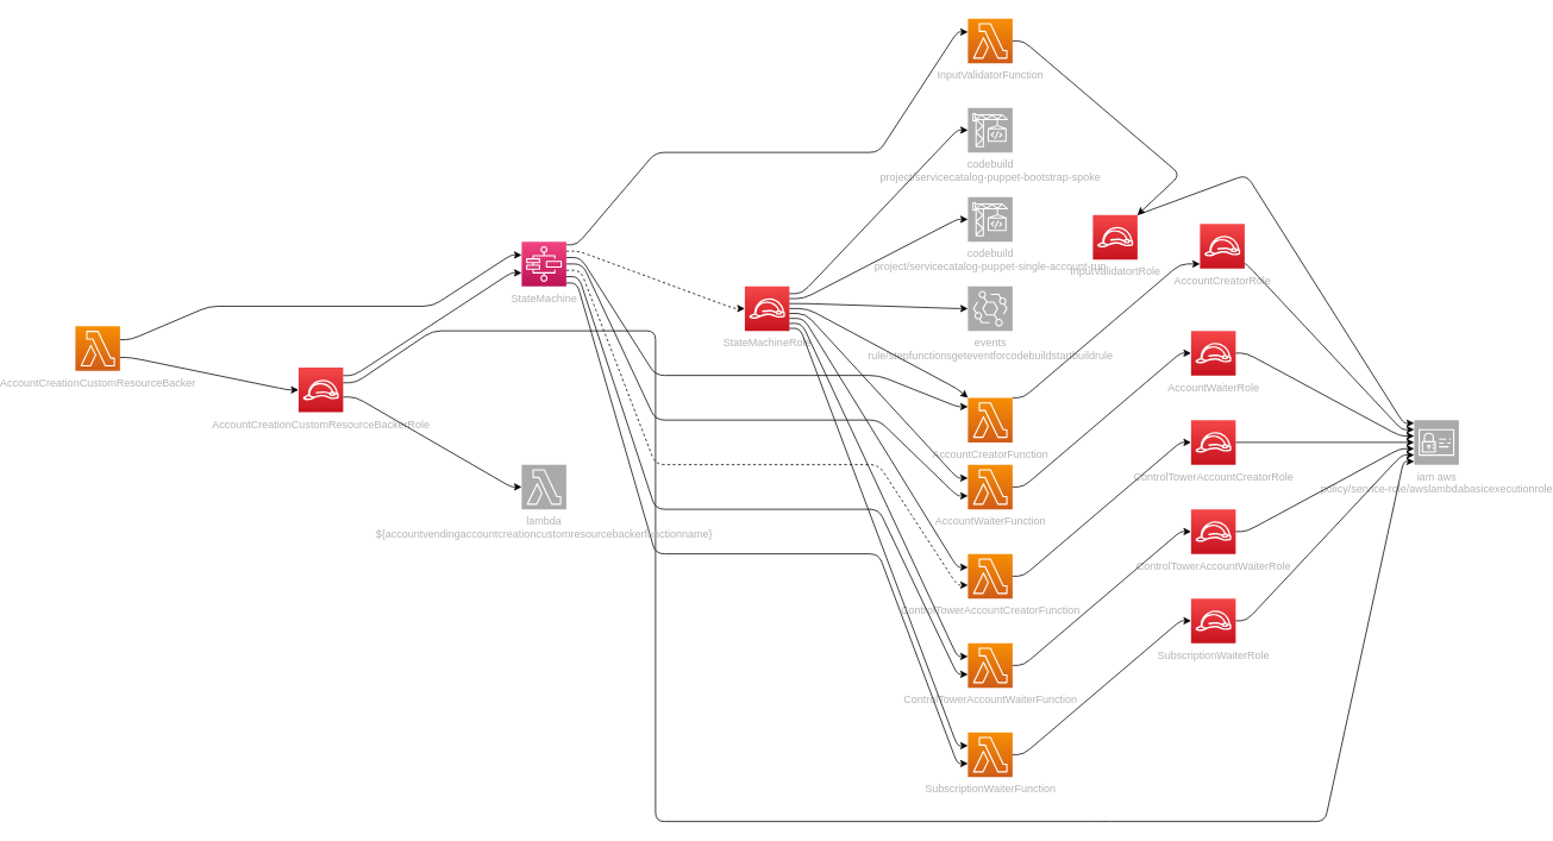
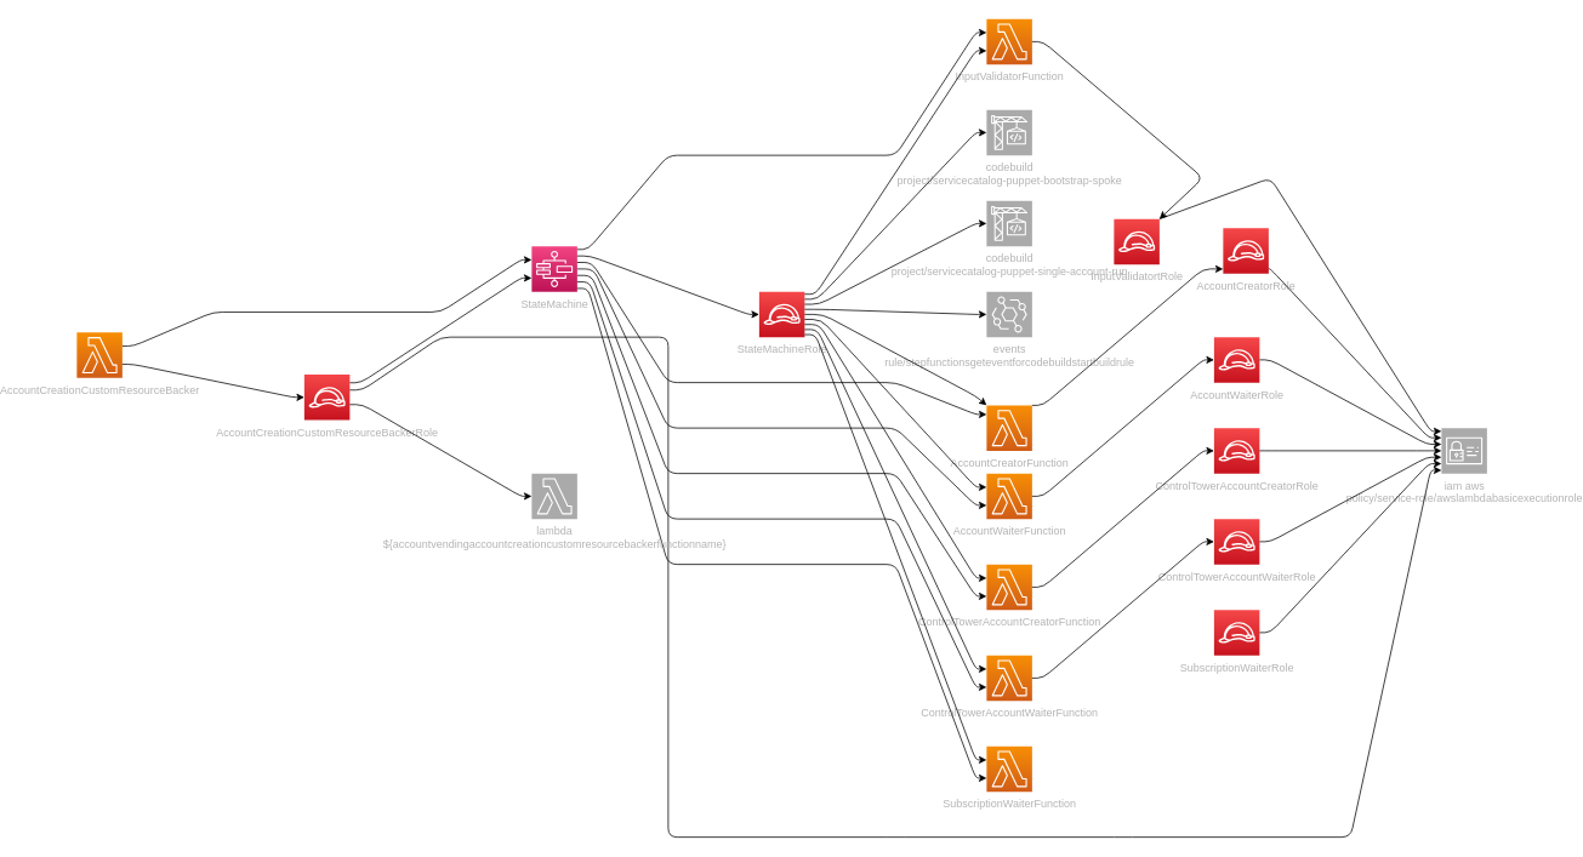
  <mxCell id="0" />
  <mxCell id="1" parent="0" />
  <mxCell id="2" value="InputValidatorFunction" style="outlineConnect=0;fontColor=#B3B3B3;gradientColor=#F78E04;gradientDirection=north;fillColor=#D05C17;strokeColor=#ffffff;dashed=0;verticalLabelPosition=bottom;verticalAlign=top;align=center;html=1;fontSize=12;fontStyle=0;aspect=fixed;shape=mxgraph.aws4.resourceIcon;resIcon=mxgraph.aws4.lambda;" vertex="1" parent="1"><mxGeometry x="1020" width="50" height="50" as="geometry" y="20" /></mxCell>
  <mxCell id="3" value="InputValidatortRole" style="outlineConnect=0;fontColor=#B3B3B3;gradientColor=#F54749;gradientDirection=north;fillColor=#C7131F;strokeColor=#ffffff;dashed=0;verticalLabelPosition=bottom;verticalAlign=top;align=center;html=1;fontSize=12;fontStyle=0;aspect=fixed;shape=mxgraph.aws4.resourceIcon;resIcon=mxgraph.aws4.role;" vertex="1" parent="1"><mxGeometry x="1160" y="240" width="50" height="50" as="geometry" /></mxCell>
  <mxCell id="4" value="AccountCreatorFunction" style="outlineConnect=0;fontColor=#B3B3B3;gradientColor=#F78E04;gradientDirection=north;fillColor=#D05C17;strokeColor=#ffffff;dashed=0;verticalLabelPosition=bottom;verticalAlign=top;align=center;html=1;fontSize=12;fontStyle=0;aspect=fixed;shape=mxgraph.aws4.resourceIcon;resIcon=mxgraph.aws4.lambda;" vertex="1" parent="1"><mxGeometry x="1020" y="445" width="50" height="50" as="geometry" /></mxCell>
  <mxCell id="5" value="AccountCreatorRole" style="outlineConnect=0;fontColor=#B3B3B3;gradientColor=#F54749;gradientDirection=north;fillColor=#C7131F;strokeColor=#ffffff;dashed=0;verticalLabelPosition=bottom;verticalAlign=top;align=center;html=1;fontSize=12;fontStyle=0;aspect=fixed;shape=mxgraph.aws4.resourceIcon;resIcon=mxgraph.aws4.role;" vertex="1" parent="1"><mxGeometry x="1280" y="250" width="50" height="50" as="geometry" /></mxCell>
  <mxCell id="6" value="AccountWaiterFunction" style="outlineConnect=0;fontColor=#B3B3B3;gradientColor=#F78E04;gradientDirection=north;fillColor=#D05C17;strokeColor=#ffffff;dashed=0;verticalLabelPosition=bottom;verticalAlign=top;align=center;html=1;fontSize=12;fontStyle=0;aspect=fixed;shape=mxgraph.aws4.resourceIcon;resIcon=mxgraph.aws4.lambda;" vertex="1" parent="1"><mxGeometry x="1020" y="520" width="50" height="50" as="geometry" /></mxCell>
  <mxCell id="7" value="AccountWaiterRole" style="outlineConnect=0;fontColor=#B3B3B3;gradientColor=#F54749;gradientDirection=north;fillColor=#C7131F;strokeColor=#ffffff;dashed=0;verticalLabelPosition=bottom;verticalAlign=top;align=center;html=1;fontSize=12;fontStyle=0;aspect=fixed;shape=mxgraph.aws4.resourceIcon;resIcon=mxgraph.aws4.role;" vertex="1" parent="1"><mxGeometry x="1270" y="370" width="50" height="50" as="geometry" /></mxCell>
  <mxCell id="8" value="ControlTowerAccountCreatorFunction" style="outlineConnect=0;fontColor=#B3B3B3;gradientColor=#F78E04;gradientDirection=north;fillColor=#D05C17;strokeColor=#ffffff;dashed=0;verticalLabelPosition=bottom;verticalAlign=top;align=center;html=1;fontSize=12;fontStyle=0;aspect=fixed;shape=mxgraph.aws4.resourceIcon;resIcon=mxgraph.aws4.lambda;" vertex="1" parent="1"><mxGeometry x="1020" y="620" width="50" height="50" as="geometry" /></mxCell>
  <mxCell id="9" value="ControlTowerAccountCreatorRole" style="outlineConnect=0;fontColor=#B3B3B3;gradientColor=#F54749;gradientDirection=north;fillColor=#C7131F;strokeColor=#ffffff;dashed=0;verticalLabelPosition=bottom;verticalAlign=top;align=center;html=1;fontSize=12;fontStyle=0;aspect=fixed;shape=mxgraph.aws4.resourceIcon;resIcon=mxgraph.aws4.role;" vertex="1" parent="1"><mxGeometry x="1270" y="470" width="50" height="50" as="geometry" /></mxCell>
  <mxCell id="10" value="ControlTowerAccountWaiterFunction" style="outlineConnect=0;fontColor=#B3B3B3;gradientColor=#F78E04;gradientDirection=north;fillColor=#D05C17;strokeColor=#ffffff;dashed=0;verticalLabelPosition=bottom;verticalAlign=top;align=center;html=1;fontSize=12;fontStyle=0;aspect=fixed;shape=mxgraph.aws4.resourceIcon;resIcon=mxgraph.aws4.lambda;" vertex="1" parent="1"><mxGeometry x="1020" y="720" width="50" height="50" as="geometry" /></mxCell>
  <mxCell id="11" value="ControlTowerAccountWaiterRole" style="outlineConnect=0;fontColor=#B3B3B3;gradientColor=#F54749;gradientDirection=north;fillColor=#C7131F;strokeColor=#ffffff;dashed=0;verticalLabelPosition=bottom;verticalAlign=top;align=center;html=1;fontSize=12;fontStyle=0;aspect=fixed;shape=mxgraph.aws4.resourceIcon;resIcon=mxgraph.aws4.role;" vertex="1" parent="1"><mxGeometry x="1270" y="570" width="50" height="50" as="geometry" /></mxCell>
  <mxCell id="12" value="SubscriptionWaiterFunction" style="outlineConnect=0;fontColor=#B3B3B3;gradientColor=#F78E04;gradientDirection=north;fillColor=#D05C17;strokeColor=#ffffff;dashed=0;verticalLabelPosition=bottom;verticalAlign=top;align=center;html=1;fontSize=12;fontStyle=0;aspect=fixed;shape=mxgraph.aws4.resourceIcon;resIcon=mxgraph.aws4.lambda;" vertex="1" parent="1"><mxGeometry x="1020" y="820" width="50" height="50" as="geometry" /></mxCell>
  <mxCell id="13" value="SubscriptionWaiterRole" style="outlineConnect=0;fontColor=#B3B3B3;gradientColor=#F54749;gradientDirection=north;fillColor=#C7131F;strokeColor=#ffffff;dashed=0;verticalLabelPosition=bottom;verticalAlign=top;align=center;html=1;fontSize=12;fontStyle=0;aspect=fixed;shape=mxgraph.aws4.resourceIcon;resIcon=mxgraph.aws4.role;" vertex="1" parent="1"><mxGeometry x="1270" y="670" width="50" height="50" as="geometry" /></mxCell>
  <mxCell id="14" value="StateMachine" style="outlineConnect=0;fontColor=#B3B3B3;gradientColor=#F34482;gradientDirection=north;fillColor=#BC1356;strokeColor=#ffffff;dashed=0;verticalLabelPosition=bottom;verticalAlign=top;align=center;html=1;fontSize=12;fontStyle=0;aspect=fixed;shape=mxgraph.aws4.resourceIcon;resIcon=mxgraph.aws4.step_functions;" vertex="1" parent="1"><mxGeometry x="520" y="270" width="50" height="50" as="geometry" /></mxCell>
  <mxCell id="15" value="StateMachineRole" style="outlineConnect=0;fontColor=#B3B3B3;gradientColor=#F54749;gradientDirection=north;fillColor=#C7131F;strokeColor=#ffffff;dashed=0;verticalLabelPosition=bottom;verticalAlign=top;align=center;html=1;fontSize=12;fontStyle=0;aspect=fixed;shape=mxgraph.aws4.resourceIcon;resIcon=mxgraph.aws4.role;" vertex="1" parent="1"><mxGeometry x="770" y="320" width="50" height="50" as="geometry" /></mxCell>
  <mxCell id="16" value="AccountCreationCustomResourceBackerRole" style="outlineConnect=0;fontColor=#B3B3B3;gradientColor=#F54749;gradientDirection=north;fillColor=#C7131F;strokeColor=#ffffff;dashed=0;verticalLabelPosition=bottom;verticalAlign=top;align=center;html=1;fontSize=12;fontStyle=0;aspect=fixed;shape=mxgraph.aws4.resourceIcon;resIcon=mxgraph.aws4.role;" vertex="1" parent="1"><mxGeometry x="270" y="411.204" width="50" height="50" as="geometry" /></mxCell>
  <mxCell id="17" value="AccountCreationCustomResourceBacker" style="outlineConnect=0;fontColor=#B3B3B3;gradientColor=#F78E04;gradientDirection=north;fillColor=#D05C17;strokeColor=#ffffff;dashed=0;verticalLabelPosition=bottom;verticalAlign=top;align=center;html=1;fontSize=12;fontStyle=0;aspect=fixed;shape=mxgraph.aws4.resourceIcon;resIcon=mxgraph.aws4.lambda;" vertex="1" parent="1"><mxGeometry y="364.907" width="50" height="50" as="geometry" x="20" /></mxCell>
  <mxCell id="18" value="iam  aws&#10;policy/service-role/awslambdabasicexecutionrole" style="outlineConnect=0;fontColor=#B3B3B3;gradientColor=#aaaaaa;gradientDirection=north;fillColor=#aaaaaa;strokeColor=#ffffff;dashed=0;verticalLabelPosition=bottom;verticalAlign=top;align=center;html=1;fontSize=12;fontStyle=0;aspect=fixed;shape=mxgraph.aws4.resourceIcon;resIcon=mxgraph.aws4.identity_and_access_management;" vertex="1" parent="1"><mxGeometry x="1520" y="470" width="50" height="50" as="geometry" /></mxCell>
  <mxCell id="19" value="codebuild  &#10;project/servicecatalog-puppet-bootstrap-spoke" style="outlineConnect=0;fontColor=#B3B3B3;gradientColor=#aaaaaa;gradientDirection=north;fillColor=#aaaaaa;strokeColor=#ffffff;dashed=0;verticalLabelPosition=bottom;verticalAlign=top;align=center;html=1;fontSize=12;fontStyle=0;aspect=fixed;shape=mxgraph.aws4.resourceIcon;resIcon=mxgraph.aws4.codebuild;" vertex="1" parent="1"><mxGeometry x="1020" y="120" width="50" height="50" as="geometry" /></mxCell>
  <mxCell id="20" value="codebuild  &#10;project/servicecatalog-puppet-single-account-run" style="outlineConnect=0;fontColor=#B3B3B3;gradientColor=#aaaaaa;gradientDirection=north;fillColor=#aaaaaa;strokeColor=#ffffff;dashed=0;verticalLabelPosition=bottom;verticalAlign=top;align=center;html=1;fontSize=12;fontStyle=0;aspect=fixed;shape=mxgraph.aws4.resourceIcon;resIcon=mxgraph.aws4.codebuild;" vertex="1" parent="1"><mxGeometry x="1020" y="220" width="50" height="50" as="geometry" /></mxCell>
  <mxCell id="21" value="events  &#10;rule/stepfunctionsgeteventforcodebuildstartbuildrule" style="outlineConnect=0;fontColor=#B3B3B3;gradientColor=#aaaaaa;gradientDirection=north;fillColor=#aaaaaa;strokeColor=#ffffff;dashed=0;verticalLabelPosition=bottom;verticalAlign=top;align=center;html=1;fontSize=12;fontStyle=0;aspect=fixed;shape=mxgraph.aws4.resourceIcon;resIcon=mxgraph.aws4.eventbridge;" vertex="1" parent="1"><mxGeometry x="1020" y="320" width="50" height="50" as="geometry" /></mxCell>
  <mxCell id="22" value="" style="edgeStyle=orthogonalEdgeStyle;rounded=1;orthogonalLoop=1;jettySize=auto;html=1;labelBackgroundColor=none;fontColor=#EA6B66;noEdgeStyle=1;orthogonal=1;" edge="1" parent="1" source="2" target="3"><mxGeometry relative="1" as="geometry"><Array as="points"><mxPoint x="1082" y="45" /><mxPoint x="1258" y="195" /></Array></mxGeometry></mxCell>
  <mxCell id="23" value="" style="edgeStyle=orthogonalEdgeStyle;rounded=1;orthogonalLoop=1;jettySize=auto;html=1;labelBackgroundColor=none;fontColor=#EA6B66;noEdgeStyle=1;orthogonal=1;" edge="1" parent="1" source="3" target="18"><mxGeometry relative="1" as="geometry"><Array as="points"><mxPoint x="1332" y="195" /><mxPoint x="1508" y="473.571" /></Array></mxGeometry></mxCell>
  <mxCell id="24" value="" style="edgeStyle=orthogonalEdgeStyle;rounded=1;orthogonalLoop=1;jettySize=auto;html=1;labelBackgroundColor=none;fontColor=#EA6B66;noEdgeStyle=1;orthogonal=1;" edge="1" parent="1" source="4" target="5"><mxGeometry relative="1" as="geometry"><Array as="points"><mxPoint x="1082" y="445" /><mxPoint x="1258" y="295" /></Array></mxGeometry></mxCell>
  <mxCell id="25" value="" style="edgeStyle=orthogonalEdgeStyle;rounded=1;orthogonalLoop=1;jettySize=auto;html=1;labelBackgroundColor=none;fontColor=#EA6B66;noEdgeStyle=1;orthogonal=1;" edge="1" parent="1" source="5" target="18"><mxGeometry relative="1" as="geometry"><Array as="points"><mxPoint x="1332" y="295" /><mxPoint x="1506" y="480.714" /></Array></mxGeometry></mxCell>
  <mxCell id="26" value="" style="edgeStyle=orthogonalEdgeStyle;rounded=1;orthogonalLoop=1;jettySize=auto;html=1;labelBackgroundColor=none;fontColor=#EA6B66;noEdgeStyle=1;orthogonal=1;" edge="1" parent="1" source="6" target="7"><mxGeometry relative="1" as="geometry"><Array as="points"><mxPoint x="1082" y="545" /><mxPoint x="1258" y="395" /></Array></mxGeometry></mxCell>
  <mxCell id="27" value="" style="edgeStyle=orthogonalEdgeStyle;rounded=1;orthogonalLoop=1;jettySize=auto;html=1;labelBackgroundColor=none;fontColor=#EA6B66;noEdgeStyle=1;orthogonal=1;" edge="1" parent="1" source="7" target="18"><mxGeometry relative="1" as="geometry"><Array as="points"><mxPoint x="1332" y="395" /><mxPoint x="1504" y="487.857" /></Array></mxGeometry></mxCell>
  <mxCell id="28" value="" style="edgeStyle=orthogonalEdgeStyle;rounded=1;orthogonalLoop=1;jettySize=auto;html=1;labelBackgroundColor=none;fontColor=#EA6B66;noEdgeStyle=1;orthogonal=1;" edge="1" parent="1" source="8" target="9"><mxGeometry relative="1" as="geometry"><Array as="points"><mxPoint x="1082" y="645" /><mxPoint x="1258" y="495" /></Array></mxGeometry></mxCell>
  <mxCell id="29" value="" style="edgeStyle=orthogonalEdgeStyle;rounded=1;orthogonalLoop=1;jettySize=auto;html=1;labelBackgroundColor=none;fontColor=#EA6B66;noEdgeStyle=1;orthogonal=1;" edge="1" parent="1" source="9" target="18"><mxGeometry relative="1" as="geometry"><Array as="points"><mxPoint x="1332" y="495" /><mxPoint x="1502" y="495" /></Array></mxGeometry></mxCell>
  <mxCell id="30" value="" style="edgeStyle=orthogonalEdgeStyle;rounded=1;orthogonalLoop=1;jettySize=auto;html=1;labelBackgroundColor=none;fontColor=#EA6B66;noEdgeStyle=1;orthogonal=1;" edge="1" parent="1" source="10" target="11"><mxGeometry relative="1" as="geometry"><Array as="points"><mxPoint x="1082" y="745" /><mxPoint x="1258" y="595" /></Array></mxGeometry></mxCell>
  <mxCell id="31" value="" style="edgeStyle=orthogonalEdgeStyle;rounded=1;orthogonalLoop=1;jettySize=auto;html=1;labelBackgroundColor=none;fontColor=#EA6B66;noEdgeStyle=1;orthogonal=1;" edge="1" parent="1" source="11" target="18"><mxGeometry relative="1" as="geometry"><Array as="points"><mxPoint x="1332" y="595" /><mxPoint x="1504" y="502.143" /></Array></mxGeometry></mxCell>
- <mxCell id="32" value="" style="edgeStyle=orthogonalEdgeStyle;rounded=1;orthogonalLoop=1;jettySize=auto;html=1;labelBackgroundColor=none;fontColor=#EA6B66;noEdgeStyle=1;orthogonal=1;" edge="1" parent="1" source="12" target="13"><mxGeometry relative="1" as="geometry"><Array as="points"><mxPoint x="1082" y="845" /><mxPoint x="1258" y="695" /></Array></mxGeometry></mxCell>
  <mxCell id="33" value="" style="edgeStyle=orthogonalEdgeStyle;rounded=1;orthogonalLoop=1;jettySize=auto;html=1;labelBackgroundColor=none;fontColor=#EA6B66;noEdgeStyle=1;orthogonal=1;" edge="1" parent="1" source="13" target="18"><mxGeometry relative="1" as="geometry"><Array as="points"><mxPoint x="1332" y="695" /><mxPoint x="1506" y="509.286" /></Array></mxGeometry></mxCell>
- <mxCell id="34" value="" style="edgeStyle=orthogonalEdgeStyle;rounded=1;orthogonalLoop=1;jettySize=auto;html=1;labelBackgroundColor=none;fontColor=#EA6B66;noEdgeStyle=1;orthogonal=1;dashed=1;" edge="1" parent="1" source="14" target="15"><mxGeometry relative="1" as="geometry"><Array as="points"><mxPoint x="584" y="280.714" /><mxPoint x="758" y="345" /></Array></mxGeometry></mxCell>
+ <mxCell id="34" value="" style="edgeStyle=orthogonalEdgeStyle;rounded=1;orthogonalLoop=1;jettySize=auto;html=1;labelBackgroundColor=none;fontColor=#EA6B66;noEdgeStyle=1;orthogonal=1;" edge="1" parent="1" source="14" target="15"><mxGeometry relative="1" as="geometry"><Array as="points"><mxPoint x="584" y="280.714" /><mxPoint x="758" y="345" /></Array></mxGeometry></mxCell>
  <mxCell id="35" value="" style="edgeStyle=orthogonalEdgeStyle;rounded=1;orthogonalLoop=1;jettySize=auto;html=1;labelBackgroundColor=none;fontColor=#EA6B66;noEdgeStyle=1;orthogonal=1;" edge="1" parent="1" source="14" target="2"><mxGeometry relative="1" as="geometry"><Array as="points"><mxPoint x="582" y="273.571" /><mxPoint x="670" y="170" /><mxPoint x="920" y="170" /><mxPoint x="1008" y="35" /></Array></mxGeometry></mxCell>
  <mxCell id="36" value="" style="edgeStyle=orthogonalEdgeStyle;rounded=1;orthogonalLoop=1;jettySize=auto;html=1;labelBackgroundColor=none;fontColor=#EA6B66;noEdgeStyle=1;orthogonal=1;" edge="1" parent="1" source="14" target="4"><mxGeometry relative="1" as="geometry"><Array as="points"><mxPoint x="586" y="287.857" /><mxPoint x="670" y="420" /><mxPoint x="920" y="420" /><mxPoint x="1008" y="455" /></Array></mxGeometry></mxCell>
  <mxCell id="37" value="" style="edgeStyle=orthogonalEdgeStyle;rounded=1;orthogonalLoop=1;jettySize=auto;html=1;labelBackgroundColor=none;fontColor=#EA6B66;noEdgeStyle=1;orthogonal=1;" edge="1" parent="1" source="14" target="6"><mxGeometry relative="1" as="geometry"><Array as="points"><mxPoint x="588" y="295" /><mxPoint x="670" y="470" /><mxPoint x="920" y="470" /><mxPoint x="1008" y="555" /></Array></mxGeometry></mxCell>
- <mxCell id="38" value="" style="edgeStyle=orthogonalEdgeStyle;rounded=1;orthogonalLoop=1;jettySize=auto;html=1;labelBackgroundColor=none;fontColor=#EA6B66;noEdgeStyle=1;orthogonal=1;dashed=1;" edge="1" parent="1" source="14" target="8"><mxGeometry relative="1" as="geometry"><Array as="points"><mxPoint x="586" y="302.143" /><mxPoint x="670" y="520" /><mxPoint x="920" y="520" /><mxPoint x="1008" y="655" /></Array></mxGeometry></mxCell>
+ <mxCell id="38" value="" style="edgeStyle=orthogonalEdgeStyle;rounded=1;orthogonalLoop=1;jettySize=auto;html=1;labelBackgroundColor=none;fontColor=#EA6B66;noEdgeStyle=1;orthogonal=1;" edge="1" parent="1" source="14" target="8"><mxGeometry relative="1" as="geometry"><Array as="points"><mxPoint x="586" y="302.143" /><mxPoint x="670" y="520" /><mxPoint x="920" y="520" /><mxPoint x="1008" y="655" /></Array></mxGeometry></mxCell>
  <mxCell id="39" value="" style="edgeStyle=orthogonalEdgeStyle;rounded=1;orthogonalLoop=1;jettySize=auto;html=1;labelBackgroundColor=none;fontColor=#EA6B66;noEdgeStyle=1;orthogonal=1;" edge="1" parent="1" source="14" target="10"><mxGeometry relative="1" as="geometry"><Array as="points"><mxPoint x="584" y="309.286" /><mxPoint x="670" y="570" /><mxPoint x="920" y="570" /><mxPoint x="1008" y="755" /></Array></mxGeometry></mxCell>
  <mxCell id="40" value="" style="edgeStyle=orthogonalEdgeStyle;rounded=1;orthogonalLoop=1;jettySize=auto;html=1;labelBackgroundColor=none;fontColor=#EA6B66;noEdgeStyle=1;orthogonal=1;" edge="1" parent="1" source="14" target="12"><mxGeometry relative="1" as="geometry"><Array as="points"><mxPoint x="582" y="316.429" /><mxPoint x="670" y="620" /><mxPoint x="920" y="620" /><mxPoint x="1008" y="855" /></Array></mxGeometry></mxCell>
  <mxCell id="41" value="" style="edgeStyle=orthogonalEdgeStyle;rounded=1;orthogonalLoop=1;jettySize=auto;html=1;labelBackgroundColor=none;fontColor=#EA6B66;noEdgeStyle=1;orthogonal=1;" edge="1" parent="1" source="15" target="19"><mxGeometry relative="1" as="geometry"><Array as="points"><mxPoint x="834" y="328.333" /><mxPoint x="1008" y="145" /></Array></mxGeometry></mxCell>
  <mxCell id="42" value="" style="edgeStyle=orthogonalEdgeStyle;rounded=1;orthogonalLoop=1;jettySize=auto;html=1;labelBackgroundColor=none;fontColor=#EA6B66;noEdgeStyle=1;orthogonal=1;" edge="1" parent="1" source="15" target="20"><mxGeometry relative="1" as="geometry"><Array as="points"><mxPoint x="836" y="333.889" /><mxPoint x="1008" y="245" /></Array></mxGeometry></mxCell>
  <mxCell id="43" value="" style="edgeStyle=orthogonalEdgeStyle;rounded=1;orthogonalLoop=1;jettySize=auto;html=1;labelBackgroundColor=none;fontColor=#EA6B66;noEdgeStyle=1;orthogonal=1;" edge="1" parent="1" source="15" target="21"><mxGeometry relative="1" as="geometry"><Array as="points"><mxPoint x="838" y="339.444" /><mxPoint x="1008" y="345" /></Array></mxGeometry></mxCell>
+ <mxCell id="44" value="" style="edgeStyle=orthogonalEdgeStyle;rounded=1;orthogonalLoop=1;jettySize=auto;html=1;labelBackgroundColor=none;fontColor=#EA6B66;noEdgeStyle=1;orthogonal=1;" edge="1" parent="1" source="15" target="2"><mxGeometry relative="1" as="geometry"><Array as="points"><mxPoint x="832" y="322.778" /><mxPoint x="1008" y="55" /></Array></mxGeometry></mxCell>
  <mxCell id="45" value="" style="edgeStyle=orthogonalEdgeStyle;rounded=1;orthogonalLoop=1;jettySize=auto;html=1;labelBackgroundColor=none;fontColor=#EA6B66;noEdgeStyle=1;orthogonal=1;" edge="1" parent="1" source="15" target="4"><mxGeometry relative="1" as="geometry"><Array as="points"><mxPoint x="840" y="345" /><mxPoint x="1008" y="435" /></Array></mxGeometry></mxCell>
  <mxCell id="46" value="" style="edgeStyle=orthogonalEdgeStyle;rounded=1;orthogonalLoop=1;jettySize=auto;html=1;labelBackgroundColor=none;fontColor=#EA6B66;noEdgeStyle=1;orthogonal=1;" edge="1" parent="1" source="15" target="6"><mxGeometry relative="1" as="geometry"><Array as="points"><mxPoint x="838" y="350.556" /><mxPoint x="1008" y="535" /></Array></mxGeometry></mxCell>
  <mxCell id="47" value="" style="edgeStyle=orthogonalEdgeStyle;rounded=1;orthogonalLoop=1;jettySize=auto;html=1;labelBackgroundColor=none;fontColor=#EA6B66;noEdgeStyle=1;orthogonal=1;" edge="1" parent="1" source="15" target="8"><mxGeometry relative="1" as="geometry"><Array as="points"><mxPoint x="836" y="356.111" /><mxPoint x="1008" y="635" /></Array></mxGeometry></mxCell>
  <mxCell id="48" value="" style="edgeStyle=orthogonalEdgeStyle;rounded=1;orthogonalLoop=1;jettySize=auto;html=1;labelBackgroundColor=none;fontColor=#EA6B66;noEdgeStyle=1;orthogonal=1;" edge="1" parent="1" source="15" target="10"><mxGeometry relative="1" as="geometry"><Array as="points"><mxPoint x="834" y="361.667" /><mxPoint x="1008" y="735" /></Array></mxGeometry></mxCell>
  <mxCell id="49" value="" style="edgeStyle=orthogonalEdgeStyle;rounded=1;orthogonalLoop=1;jettySize=auto;html=1;labelBackgroundColor=none;fontColor=#EA6B66;noEdgeStyle=1;orthogonal=1;" edge="1" parent="1" source="15" target="12"><mxGeometry relative="1" as="geometry"><Array as="points"><mxPoint x="832" y="367.222" /><mxPoint x="1008" y="835" /></Array></mxGeometry></mxCell>
  <mxCell id="50" value="" style="edgeStyle=orthogonalEdgeStyle;rounded=1;orthogonalLoop=1;jettySize=auto;html=1;labelBackgroundColor=none;fontColor=#EA6B66;noEdgeStyle=1;orthogonal=1;" edge="1" parent="1" source="16" target="18"><mxGeometry relative="1" as="geometry"><Array as="points"><mxPoint x="334" y="428.204" /><mxPoint x="420" y="370" /><mxPoint x="670" y="370" /><mxPoint x="670" y="920" /><mxPoint x="920" y="920" /><mxPoint x="920" y="920" /><mxPoint x="1170" y="920" /><mxPoint x="1170" y="920" /><mxPoint x="1420" y="920" /><mxPoint x="1508" y="516.429" /></Array></mxGeometry></mxCell>
  <mxCell id="51" value="" style="edgeStyle=orthogonalEdgeStyle;rounded=1;orthogonalLoop=1;jettySize=auto;html=1;labelBackgroundColor=none;fontColor=#EA6B66;noEdgeStyle=1;orthogonal=1;" edge="1" parent="1" source="16" target="14"><mxGeometry relative="1" as="geometry"><Array as="points"><mxPoint x="332" y="420.204" /><mxPoint x="508" y="305" /></Array></mxGeometry></mxCell>
  <mxCell id="52" value="" style="edgeStyle=orthogonalEdgeStyle;rounded=1;orthogonalLoop=1;jettySize=auto;html=1;labelBackgroundColor=none;fontColor=#EA6B66;noEdgeStyle=1;orthogonal=1;" edge="1" parent="1" source="17" target="14"><mxGeometry relative="1" as="geometry"><Array as="points"><mxPoint x="82" y="379.907" /><mxPoint x="170" y="342.454" /><mxPoint x="420" y="342.454" /><mxPoint x="508" y="285" /></Array></mxGeometry></mxCell>
  <mxCell id="53" value="" style="edgeStyle=orthogonalEdgeStyle;rounded=1;orthogonalLoop=1;jettySize=auto;html=1;labelBackgroundColor=none;fontColor=#EA6B66;noEdgeStyle=1;orthogonal=1;" edge="1" parent="1" source="17" target="16"><mxGeometry relative="1" as="geometry"><Array as="points"><mxPoint x="82" y="399.907" /><mxPoint x="258" y="436.204" /></Array></mxGeometry></mxCell>
  <mxCell id="54" value="lambda  &#10;${accountvendingaccountcreationcustomresourcebackerfunctionname}" style="outlineConnect=0;fontColor=#B3B3B3;gradientColor=#aaaaaa;gradientDirection=north;fillColor=#aaaaaa;strokeColor=#ffffff;dashed=0;verticalLabelPosition=bottom;verticalAlign=top;align=center;html=1;fontSize=12;fontStyle=0;aspect=fixed;shape=mxgraph.aws4.resourceIcon;resIcon=mxgraph.aws4.lambda;" vertex="1" parent="1"><mxGeometry x="520" y="520" width="50" height="50" as="geometry" /></mxCell>
  <mxCell id="55" value="" style="edgeStyle=orthogonalEdgeStyle;rounded=1;orthogonalLoop=1;jettySize=auto;html=1;labelBackgroundColor=none;fontColor=#EA6B66;noEdgeStyle=1;orthogonal=1;" edge="1" parent="1" source="16" target="54"><mxGeometry relative="1" as="geometry"><Array as="points"><mxPoint x="334" y="444.204" /><mxPoint x="508" y="545" /></Array></mxGeometry></mxCell>
